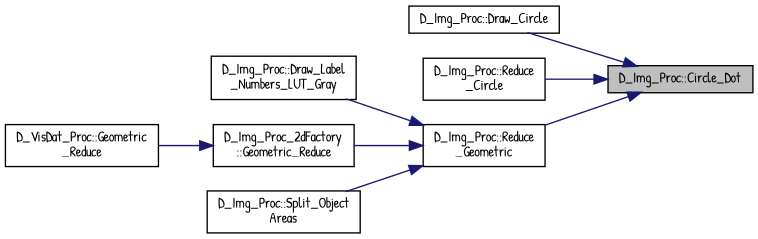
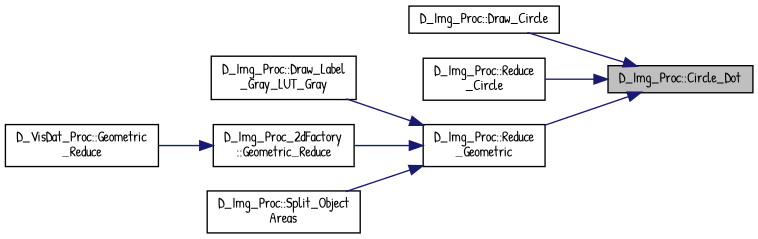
  digraph {
    fontname="Patrick Hand"
    rankdir=RL
    node [color=black fillcolor=white fontname="Patrick Hand" fontsize=10 shape=record style=filled]
    edge [color=midnightblue dir=back fontname="Patrick Hand" fontsize=10 labelfontname=Helvetica labelfontsize=10 style=solid]
    n1 [fillcolor=grey75 fontcolor=black height=0.2 label="D_Img_Proc::Circle_Dot" width=0.4]
    n2 [height=0.2 label="D_Img_Proc::Draw_Circle" width=0.4]
    n3 [height=0.2 label="D_Img_Proc::Reduce\l_Circle" width=0.4]
    n4 [height=0.2 label="D_Img_Proc::Reduce\l_Geometric" width=0.4]
-   n5 [height=0.2 label="D_Img_Proc::Draw_Label\l_Numbers_LUT_Gray" width=0.4]
+   n5 [height=0.2 label="D_Img_Proc::Draw_Label\l_Gray_LUT_Gray" width=0.4]
    n6 [height=0.2 label="D_Img_Proc_2dFactory\l::Geometric_Reduce" width=0.4]
    n7 [height=0.2 label="D_Img_Proc::Split_Object\lAreas" width=0.4]
    n8 [height=0.2 label="D_VisDat_Proc::Geometric\l_Reduce" width=0.4]
    n1 -> n2
    n1 -> n3
    n1 -> n4
    n4 -> n5
    n4 -> n6
    n4 -> n7
    n6 -> n8
  }
